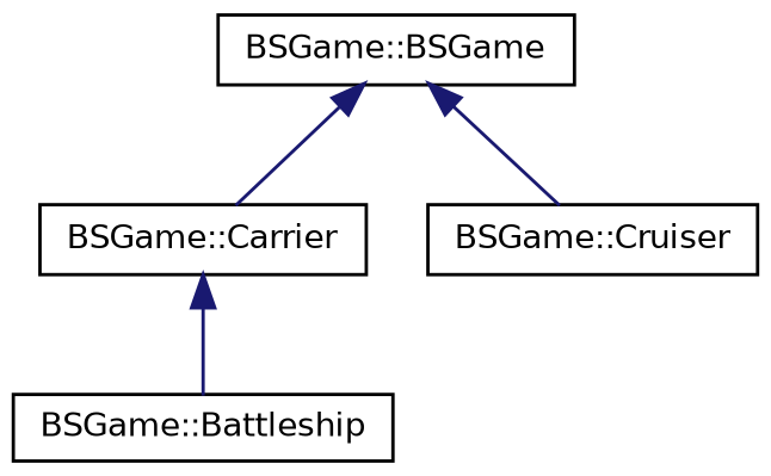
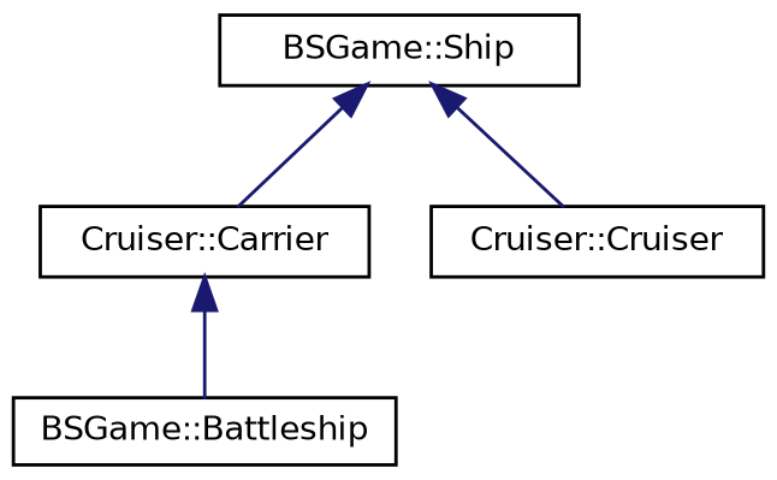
  digraph {
    rankdir=TB
    node [color=black fillcolor=white fontname=Helvetica fontsize=10 shape=record style=filled]
    edge [color=midnightblue dir=back fontname=Helvetica fontsize=10 labelfontname=Helvetica labelfontsize=10 style=solid]
-   n1 [height=0.2 label="BSGame::BSGame" width=0.4]
-   n2 [height=0.2 label="BSGame::Carrier" width=0.4]
-   n3 [height=0.2 label="BSGame::Cruiser" width=0.4]
+   n1 [height=0.2 label="BSGame::Ship" width=0.4]
+   n2 [height=0.2 label="Cruiser::Carrier" width=0.4]
+   n3 [height=0.2 label="Cruiser::Cruiser" width=0.4]
    n4 [height=0.2 label="BSGame::Battleship" width=0.4]
    n1 -> n2
    n1 -> n3
    n2 -> n4
  }
